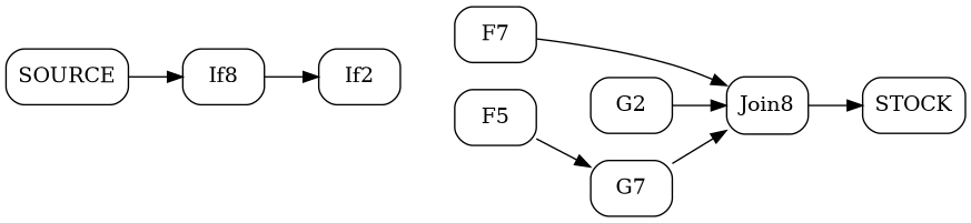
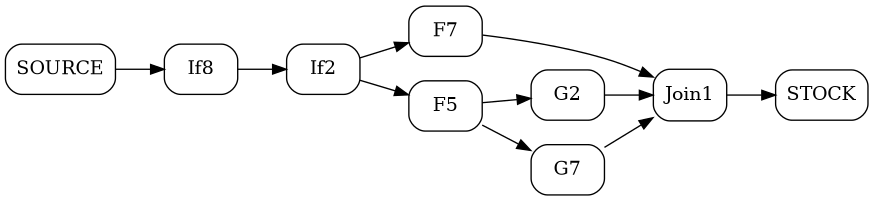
  digraph {
    rankdir=LR
    node [shape=Mrecord]
    edge [headport=x tailport=y]
    n1 [label=If2]
    n2 [label=F7]
    n3 [label=F5]
    n4 [label=G2]
    n5 [label=G7]
    n6 [label=SOURCE]
-   n7 [label=Join8]
+   n7 [label=Join1]
    n8 [label=STOCK]
    n9 [label=If8]
    subgraph sub_1 {
      rank=same
      n1
    }
    subgraph sub_2 {
      rank=same
      n2
      n3
    }
    subgraph sub_3 {
      rank=same
      n4
      n5
    }
    subgraph sub_4 {
      rank=source
      n6
    }
    subgraph sub_5 {
      rank=same
      n7
    }
    subgraph sub_6 {
      rank=sink
      n8
    }
+   n1 -> n2 [tailport=f]
+   n1 -> n3 [tailport=f]
    n2 -> n7 [headport=x1]
+   n3 -> n4
    n3 -> n5
    n4 -> n7 [headport=x2]
    n5 -> n7 [headport=x3]
    n6 -> n9 [tailport=d]
    n7 -> n8
    n9 -> n1 [tailport=t]
  }
